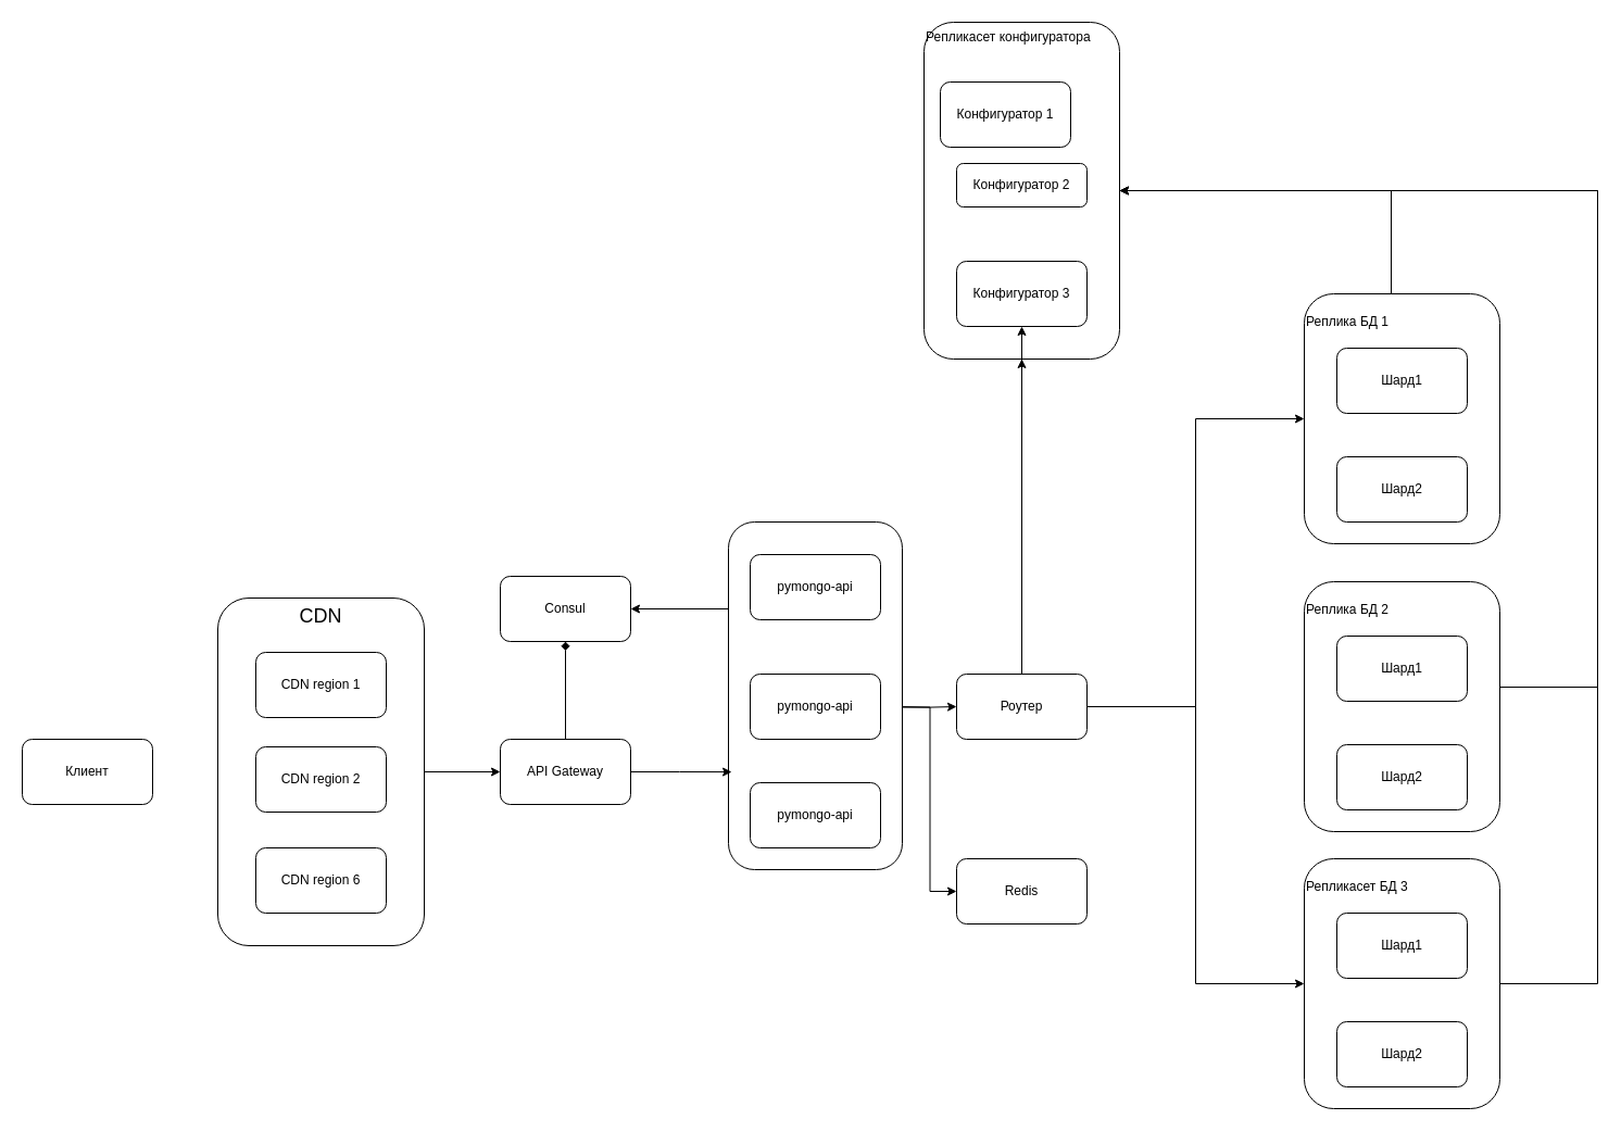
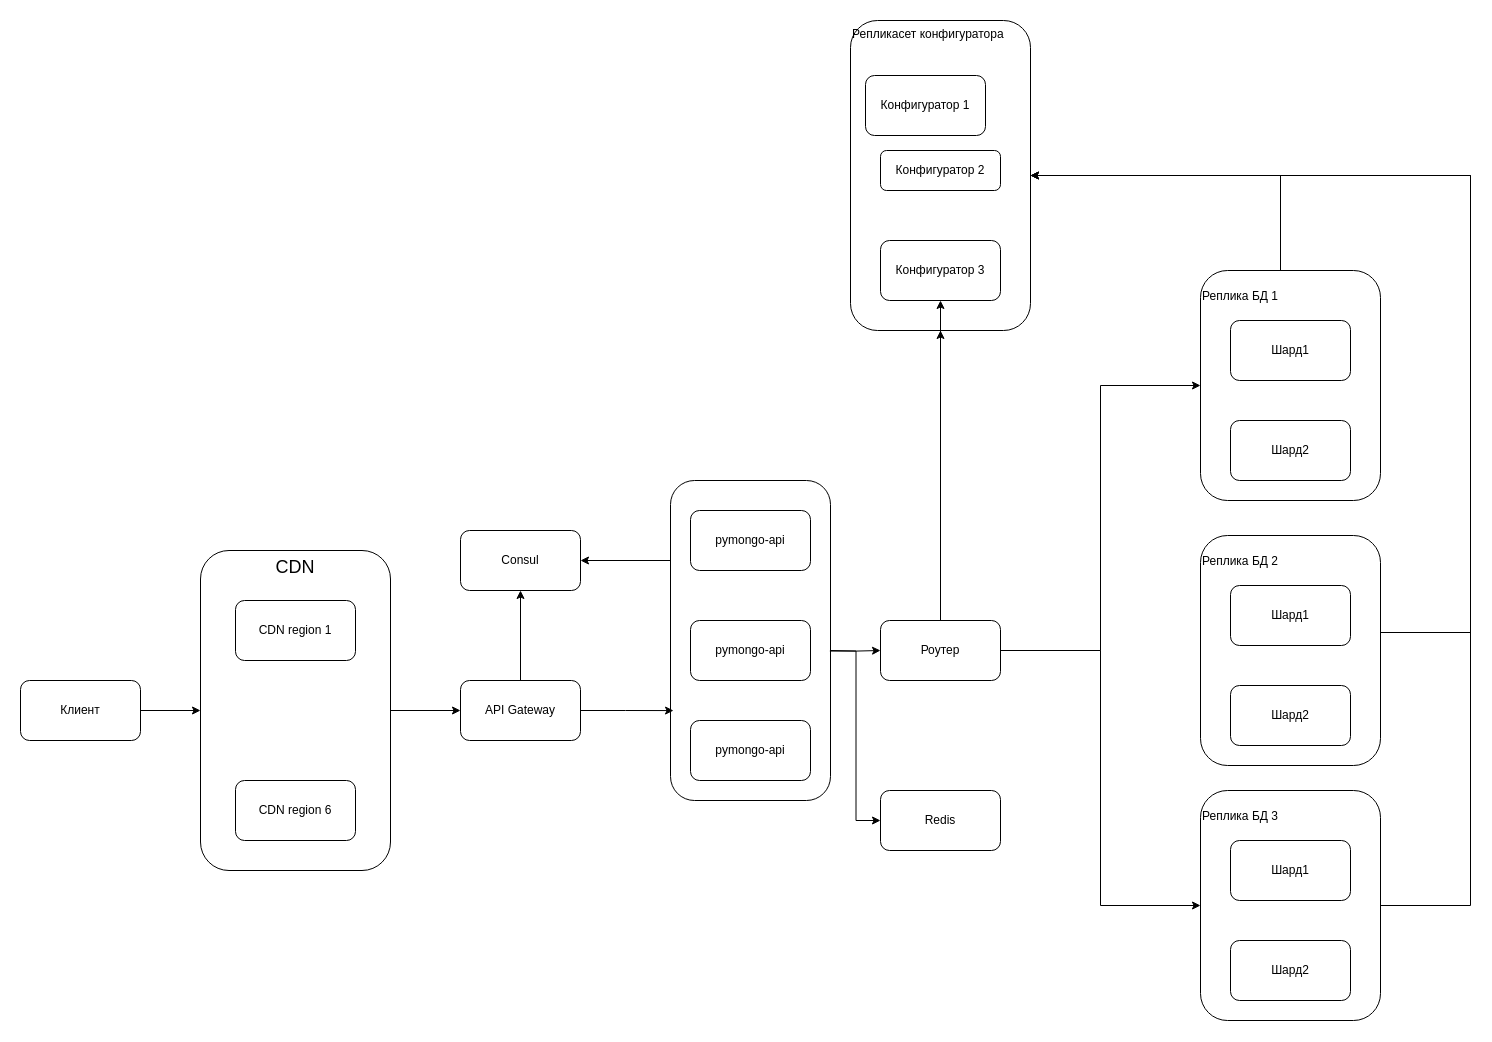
  <mxCell id="0" />
  <mxCell id="1" parent="0" />
  <mxCell id="2" value="Репликасет конфигуратора" style="rounded=1;whiteSpace=wrap;html=1;align=left;verticalAlign=top;" vertex="1" parent="1"><mxGeometry x="850" y="20" width="180" height="310" as="geometry" /></mxCell>
  <mxCell id="3" style="edgeStyle=orthogonalEdgeStyle;rounded=0;orthogonalLoop=1;jettySize=auto;html=1;exitX=1;exitY=0.5;exitDx=0;exitDy=0;entryX=0;entryY=0.5;entryDx=0;entryDy=0;" edge="1" parent="1" source="4" target="32"><mxGeometry relative="1" as="geometry" /></mxCell>
  <mxCell id="4" value="CDN" style="rounded=1;whiteSpace=wrap;html=1;align=center;verticalAlign=top;fontSize=18;" vertex="1" parent="1"><mxGeometry x="200" y="550" width="190" height="320" as="geometry" /></mxCell>
  <mxCell id="5" style="edgeStyle=orthogonalEdgeStyle;rounded=0;orthogonalLoop=1;jettySize=auto;html=1;exitX=0;exitY=0.25;exitDx=0;exitDy=0;" parent="1" source="6" target="33" edge="1"><mxGeometry relative="1" as="geometry" /></mxCell>
  <mxCell id="6" value="" style="rounded=1;whiteSpace=wrap;html=1;" parent="1" vertex="1"><mxGeometry x="670" y="480" width="160" height="320" as="geometry" /></mxCell>
  <mxCell id="7" style="edgeStyle=orthogonalEdgeStyle;rounded=0;orthogonalLoop=1;jettySize=auto;html=1;entryX=1;entryY=0.5;entryDx=0;entryDy=0;" edge="1" parent="1" source="8" target="2"><mxGeometry relative="1" as="geometry"><Array as="points"><mxPoint x="1470" y="905" /><mxPoint x="1470" y="175" /></Array></mxGeometry></mxCell>
- <mxCell id="8" value="&lt;p style=&quot;line-height: 120%;&quot;&gt;Репликасет БД 3&lt;/p&gt;" style="rounded=1;whiteSpace=wrap;html=1;align=left;verticalAlign=top;" parent="1" vertex="1"><mxGeometry x="1200" y="790" width="180" height="230" as="geometry" /></mxCell>
+ <mxCell id="8" value="&lt;p style=&quot;line-height: 120%;&quot;&gt;Реплика БД 3&lt;/p&gt;" style="rounded=1;whiteSpace=wrap;html=1;align=left;verticalAlign=top;" parent="1" vertex="1"><mxGeometry x="1200" y="790" width="180" height="230" as="geometry" /></mxCell>
  <mxCell id="9" style="edgeStyle=orthogonalEdgeStyle;rounded=0;orthogonalLoop=1;jettySize=auto;html=1;entryX=1;entryY=0.5;entryDx=0;entryDy=0;" edge="1" parent="1" source="10" target="2"><mxGeometry relative="1" as="geometry"><Array as="points"><mxPoint x="1470" y="632" /><mxPoint x="1470" y="175" /></Array></mxGeometry></mxCell>
  <mxCell id="10" value="&lt;p style=&quot;line-height: 120%;&quot;&gt;Реплика БД 2&lt;/p&gt;" style="rounded=1;whiteSpace=wrap;html=1;align=left;verticalAlign=top;" parent="1" vertex="1"><mxGeometry x="1200" y="535" width="180" height="230" as="geometry" /></mxCell>
  <mxCell id="11" style="edgeStyle=orthogonalEdgeStyle;rounded=0;orthogonalLoop=1;jettySize=auto;html=1;entryX=1;entryY=0.5;entryDx=0;entryDy=0;" edge="1" parent="1" source="12" target="2"><mxGeometry relative="1" as="geometry"><Array as="points"><mxPoint x="1280" y="175" /></Array></mxGeometry></mxCell>
  <mxCell id="12" value="&lt;p style=&quot;line-height: 120%;&quot;&gt;Реплика БД 1&lt;/p&gt;" style="rounded=1;whiteSpace=wrap;html=1;align=left;verticalAlign=top;" parent="1" vertex="1"><mxGeometry x="1200" y="270" width="180" height="230" as="geometry" /></mxCell>
  <mxCell id="13" style="edgeStyle=orthogonalEdgeStyle;rounded=0;orthogonalLoop=1;jettySize=auto;html=1;entryX=0;entryY=0.5;entryDx=0;entryDy=0;" parent="1" target="28" edge="1"><mxGeometry relative="1" as="geometry"><mxPoint x="830" y="650" as="sourcePoint" /></mxGeometry></mxCell>
  <mxCell id="14" value="pymongo-api" style="rounded=1;whiteSpace=wrap;html=1;" parent="1" vertex="1"><mxGeometry x="690" y="620" width="120" height="60" as="geometry" /></mxCell>
  <mxCell id="15" style="edgeStyle=orthogonalEdgeStyle;rounded=0;orthogonalLoop=1;jettySize=auto;html=1;entryX=0;entryY=0.5;entryDx=0;entryDy=0;exitX=0.996;exitY=0.533;exitDx=0;exitDy=0;exitPerimeter=0;" parent="1" source="6" target="20" edge="1"><mxGeometry relative="1" as="geometry"><mxPoint x="920" y="550" as="targetPoint" /><mxPoint x="840" y="650" as="sourcePoint" /></mxGeometry></mxCell>
  <mxCell id="16" style="edgeStyle=orthogonalEdgeStyle;rounded=0;orthogonalLoop=1;jettySize=auto;html=1;exitX=0.5;exitY=0;exitDx=0;exitDy=0;entryX=0.5;entryY=1;entryDx=0;entryDy=0;" edge="1" parent="1" source="20" target="2"><mxGeometry relative="1" as="geometry" /></mxCell>
  <mxCell id="17" style="edgeStyle=orthogonalEdgeStyle;rounded=0;orthogonalLoop=1;jettySize=auto;html=1;entryX=0;entryY=0.5;entryDx=0;entryDy=0;" edge="1" parent="1" source="20" target="12"><mxGeometry relative="1" as="geometry" /></mxCell>
  <mxCell id="18" style="edgeStyle=orthogonalEdgeStyle;rounded=0;orthogonalLoop=1;jettySize=auto;html=1;" edge="1" parent="1" source="20" target="41"><mxGeometry relative="1" as="geometry" /></mxCell>
  <mxCell id="19" style="edgeStyle=orthogonalEdgeStyle;rounded=0;orthogonalLoop=1;jettySize=auto;html=1;entryX=0;entryY=0.5;entryDx=0;entryDy=0;" edge="1" parent="1" source="20" target="8"><mxGeometry relative="1" as="geometry" /></mxCell>
  <mxCell id="20" value="Роутер" style="rounded=1;whiteSpace=wrap;html=1;" parent="1" vertex="1"><mxGeometry x="880" y="620" width="120" height="60" as="geometry" /></mxCell>
  <mxCell id="21" value="Шард2" style="rounded=1;whiteSpace=wrap;html=1;" parent="1" vertex="1"><mxGeometry x="1230" y="420" width="120" height="60" as="geometry" /></mxCell>
  <mxCell id="22" value="Шард1" style="rounded=1;whiteSpace=wrap;html=1;" parent="1" vertex="1"><mxGeometry x="1230" y="320" width="120" height="60" as="geometry" /></mxCell>
  <mxCell id="23" value="Конфигуратор 1" style="rounded=1;whiteSpace=wrap;html=1;" parent="1" vertex="1"><mxGeometry x="865" y="75" width="120" height="60" as="geometry" /></mxCell>
  <mxCell id="24" value="Шард2" style="rounded=1;whiteSpace=wrap;html=1;" parent="1" vertex="1"><mxGeometry x="1230" y="685" width="120" height="60" as="geometry" /></mxCell>
  <mxCell id="25" value="Шард1" style="rounded=1;whiteSpace=wrap;html=1;" parent="1" vertex="1"><mxGeometry x="1230" y="585" width="120" height="60" as="geometry" /></mxCell>
  <mxCell id="26" value="Шард2" style="rounded=1;whiteSpace=wrap;html=1;" parent="1" vertex="1"><mxGeometry x="1230" y="940" width="120" height="60" as="geometry" /></mxCell>
  <mxCell id="27" value="Шард1" style="rounded=1;whiteSpace=wrap;html=1;" parent="1" vertex="1"><mxGeometry x="1230" y="840" width="120" height="60" as="geometry" /></mxCell>
  <mxCell id="28" value="Redis" style="rounded=1;whiteSpace=wrap;html=1;" parent="1" vertex="1"><mxGeometry x="880" y="790" width="120" height="60" as="geometry" /></mxCell>
  <mxCell id="29" value="pymongo-api" style="rounded=1;whiteSpace=wrap;html=1;" parent="1" vertex="1"><mxGeometry x="690" y="510" width="120" height="60" as="geometry" /></mxCell>
  <mxCell id="30" value="pymongo-api" style="rounded=1;whiteSpace=wrap;html=1;" parent="1" vertex="1"><mxGeometry x="690" y="720" width="120" height="60" as="geometry" /></mxCell>
- <mxCell id="31" style="edgeStyle=orthogonalEdgeStyle;rounded=0;orthogonalLoop=1;jettySize=auto;html=1;entryX=0.5;entryY=1;entryDx=0;entryDy=0;endArrow=diamond;" parent="1" source="32" target="33" edge="1"><mxGeometry relative="1" as="geometry" /></mxCell>
+ <mxCell id="31" style="edgeStyle=orthogonalEdgeStyle;rounded=0;orthogonalLoop=1;jettySize=auto;html=1;entryX=0.5;entryY=1;entryDx=0;entryDy=0;" parent="1" source="32" target="33" edge="1"><mxGeometry relative="1" as="geometry" /></mxCell>
  <mxCell id="32" value="API Gateway" style="rounded=1;whiteSpace=wrap;html=1;" parent="1" vertex="1"><mxGeometry x="460" y="680" width="120" height="60" as="geometry" /></mxCell>
  <mxCell id="33" value="Consul" style="rounded=1;whiteSpace=wrap;html=1;" parent="1" vertex="1"><mxGeometry x="460" y="530" width="120" height="60" as="geometry" /></mxCell>
  <mxCell id="34" style="edgeStyle=orthogonalEdgeStyle;rounded=0;orthogonalLoop=1;jettySize=auto;html=1;entryX=0.019;entryY=0.719;entryDx=0;entryDy=0;entryPerimeter=0;" parent="1" source="32" target="6" edge="1"><mxGeometry relative="1" as="geometry" /></mxCell>
  <mxCell id="35" value="CDN region 1" style="rounded=1;whiteSpace=wrap;html=1;" parent="1" vertex="1"><mxGeometry x="235" y="600" width="120" height="60" as="geometry" /></mxCell>
+ <mxCell id="36" style="edgeStyle=orthogonalEdgeStyle;rounded=0;orthogonalLoop=1;jettySize=auto;html=1;exitX=1;exitY=0.5;exitDx=0;exitDy=0;" edge="1" parent="1" source="37" target="4"><mxGeometry relative="1" as="geometry" /></mxCell>
  <mxCell id="37" value="Клиент" style="rounded=1;whiteSpace=wrap;html=1;" parent="1" vertex="1"><mxGeometry x="20" y="680" width="120" height="60" as="geometry" /></mxCell>
- <mxCell id="38" value="CDN region 2" style="rounded=1;whiteSpace=wrap;html=1;" vertex="1" parent="1"><mxGeometry x="235" y="687" width="120" height="60" as="geometry" /></mxCell>
  <mxCell id="39" value="CDN region 6" style="rounded=1;whiteSpace=wrap;html=1;" vertex="1" parent="1"><mxGeometry x="235" y="780" width="120" height="60" as="geometry" /></mxCell>
  <mxCell id="40" value="Конфигуратор 2" style="rounded=1;whiteSpace=wrap;html=1;" vertex="1" parent="1"><mxGeometry x="880" y="150" width="120" height="40" as="geometry" /></mxCell>
  <mxCell id="41" value="Конфигуратор 3" style="rounded=1;whiteSpace=wrap;html=1;" vertex="1" parent="1"><mxGeometry x="880" y="240" width="120" height="60" as="geometry" /></mxCell>
